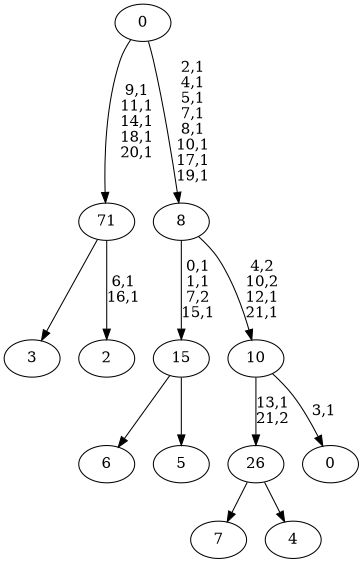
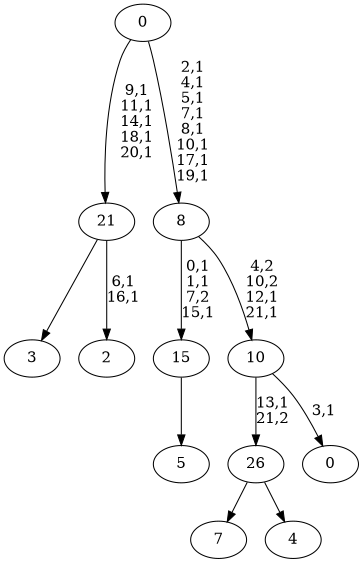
  digraph {
    n1 [label=7]
-   n2 [label=6]
    n3 [label=5]
    n4 [label=4]
    26
    n6 [label=3]
    n7 [label=2]
-   21 [label=71]
+   21
    15
    n10 [label=0]
    10
    8
    0
    26 -> n1
    26 -> n4
    21 -> n6
    21 -> n7 [label="6,1\n16,1"]
-   15 -> n2
    15 -> n3
    10 -> 26 [label="13,1\n21,2"]
    10 -> n10 [label="3,1"]
    8 -> 15 [label="0,1\n1,1\n7,2\n15,1"]
    8 -> 10 [label="4,2\n10,2\n12,1\n21,1"]
    0 -> 21 [label="9,1\n11,1\n14,1\n18,1\n20,1"]
    0 -> 8 [label="2,1\n4,1\n5,1\n7,1\n8,1\n10,1\n17,1\n19,1"]
  }
